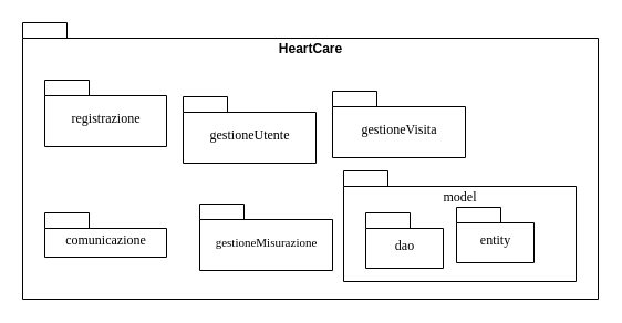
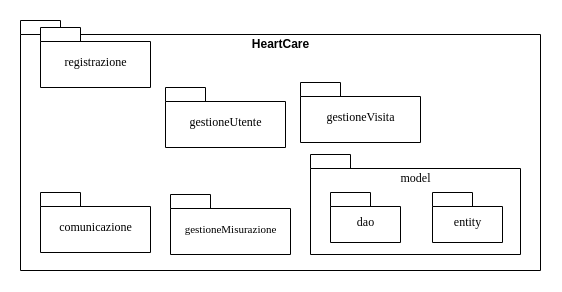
  <mxCell id="0" />
  <mxCell id="1" parent="0" />
  <mxCell id="2" value="HeartCare" style="shape=folder;fontStyle=1;spacingTop=10;tabWidth=40;tabHeight=14;tabPosition=left;html=1;verticalAlign=top;" vertex="1" parent="1"><mxGeometry x="20" y="20" width="520" height="250" as="geometry" /></mxCell>
  <mxCell id="3" value="&lt;font face=&quot;Verdana&quot; style=&quot;font-weight: normal&quot;&gt;model&lt;/font&gt;" style="shape=folder;fontStyle=1;spacingTop=10;tabWidth=40;tabHeight=14;tabPosition=left;html=1;verticalAlign=top;" vertex="1" parent="1"><mxGeometry x="310" y="154" width="210" height="100" as="geometry" /></mxCell>
  <mxCell id="4" value="&lt;span style=&quot;font-weight: normal&quot;&gt;dao&lt;/span&gt;" style="shape=folder;fontStyle=1;spacingTop=10;tabWidth=40;tabHeight=14;tabPosition=left;html=1;fontFamily=Verdana;" vertex="1" parent="1"><mxGeometry x="330" y="192" width="70" height="50" as="geometry" /></mxCell>
- <mxCell id="5" value="&lt;span style=&quot;font-weight: normal&quot;&gt;entity&lt;/span&gt;" style="shape=folder;fontStyle=1;spacingTop=10;tabWidth=40;tabHeight=14;tabPosition=left;html=1;fontFamily=Verdana;" vertex="1" parent="1"><mxGeometry x="412" y="187" width="70" height="50" as="geometry" /></mxCell>
- <mxCell id="6" value="&lt;span style=&quot;font-weight: normal&quot;&gt;registrazione&lt;/span&gt;" style="shape=folder;fontStyle=1;spacingTop=10;tabWidth=40;tabHeight=14;tabPosition=left;html=1;fontFamily=Verdana;" vertex="1" parent="1"><mxGeometry x="40" y="72" width="110" height="60" as="geometry" /></mxCell>
+ <mxCell id="5" value="&lt;span style=&quot;font-weight: normal&quot;&gt;entity&lt;/span&gt;" style="shape=folder;fontStyle=1;spacingTop=10;tabWidth=40;tabHeight=14;tabPosition=left;html=1;fontFamily=Verdana;" vertex="1" parent="1"><mxGeometry x="432" y="192" width="70" height="50" as="geometry" /></mxCell>
+ <mxCell id="6" value="&lt;span style=&quot;font-weight: normal&quot;&gt;registrazione&lt;/span&gt;" style="shape=folder;fontStyle=1;spacingTop=10;tabWidth=40;tabHeight=14;tabPosition=left;html=1;fontFamily=Verdana;" vertex="1" parent="1"><mxGeometry x="40" y="27" width="110" height="60" as="geometry" /></mxCell>
  <mxCell id="7" value="gestioneUtente" style="shape=folder;fontStyle=0;spacingTop=10;tabWidth=40;tabHeight=14;tabPosition=left;html=1;fontFamily=Verdana;" vertex="1" parent="1"><mxGeometry x="165" y="87" width="120" height="60" as="geometry" /></mxCell>
  <mxCell id="8" value="&lt;span style=&quot;font-weight: normal&quot;&gt;gestioneVisita&lt;/span&gt;" style="shape=folder;fontStyle=1;spacingTop=10;tabWidth=40;tabHeight=14;tabPosition=left;html=1;fontFamily=Verdana;" vertex="1" parent="1"><mxGeometry x="300" y="82" width="120" height="60" as="geometry" /></mxCell>
- <mxCell id="9" value="&lt;span style=&quot;font-weight: normal&quot;&gt;&lt;font style=&quot;font-size: 11px&quot;&gt;gestioneMisurazione&lt;/font&gt;&lt;/span&gt;" style="shape=folder;fontStyle=1;spacingTop=10;tabWidth=40;tabHeight=14;tabPosition=left;html=1;fontFamily=Verdana;" vertex="1" parent="1"><mxGeometry x="180" y="184" width="120" height="60" as="geometry" /></mxCell>
- <mxCell id="10" value="&lt;span style=&quot;font-weight: normal&quot;&gt;comunicazione&lt;/span&gt;" style="shape=folder;fontStyle=1;spacingTop=10;tabWidth=40;tabHeight=14;tabPosition=left;html=1;fontFamily=Verdana;" vertex="1" parent="1"><mxGeometry x="40" y="192" width="110" height="40" as="geometry" /></mxCell>
+ <mxCell id="9" value="&lt;span style=&quot;font-weight: normal&quot;&gt;&lt;font style=&quot;font-size: 11px&quot;&gt;gestioneMisurazione&lt;/font&gt;&lt;/span&gt;" style="shape=folder;fontStyle=1;spacingTop=10;tabWidth=40;tabHeight=14;tabPosition=left;html=1;fontFamily=Verdana;" vertex="1" parent="1"><mxGeometry x="170" y="194" width="120" height="60" as="geometry" /></mxCell>
+ <mxCell id="10" value="&lt;span style=&quot;font-weight: normal&quot;&gt;comunicazione&lt;/span&gt;" style="shape=folder;fontStyle=1;spacingTop=10;tabWidth=40;tabHeight=14;tabPosition=left;html=1;fontFamily=Verdana;" vertex="1" parent="1"><mxGeometry x="40" y="192" width="110" height="60" as="geometry" /></mxCell>
